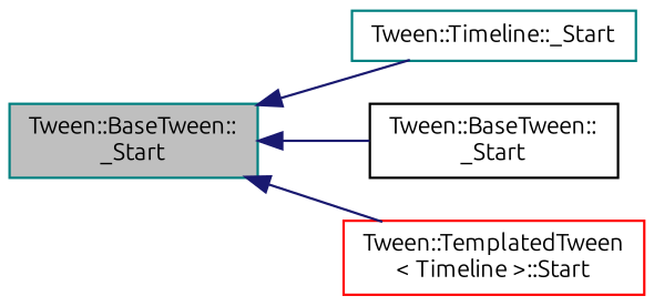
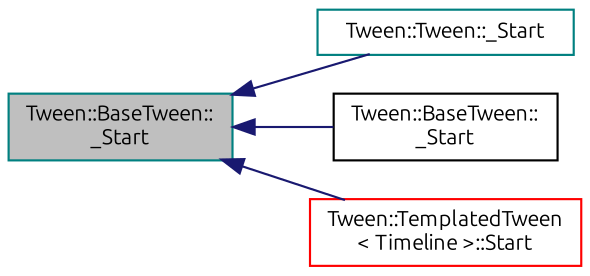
  digraph {
    rankdir=LR
    fontname=Ubuntu
    node [color=teal fontname=Ubuntu fontsize=10 shape=record]
    edge [color=midnightblue dir=back fontname=Ubuntu fontsize=10 labelfontname=FreeSans labelfontsize=10 style=solid]
    n1 [fillcolor=grey75 fontcolor=black height=0.2 label="Tween::BaseTween::\l_Start" style=filled width=0.4]
-   n2 [height=0.2 label="Tween::Timeline::_Start" width=0.4]
+   n2 [height=0.2 label="Tween::Tween::_Start" width=0.4]
    n3 [color=black height=0.2 label="Tween::BaseTween::\l_Start" width=0.4]
    n4 [color=red height=0.2 label="Tween::TemplatedTween\l\< Timeline \>::Start" width=0.4]
    n1 -> n2
    n1 -> n3
    n1 -> n4
  }
